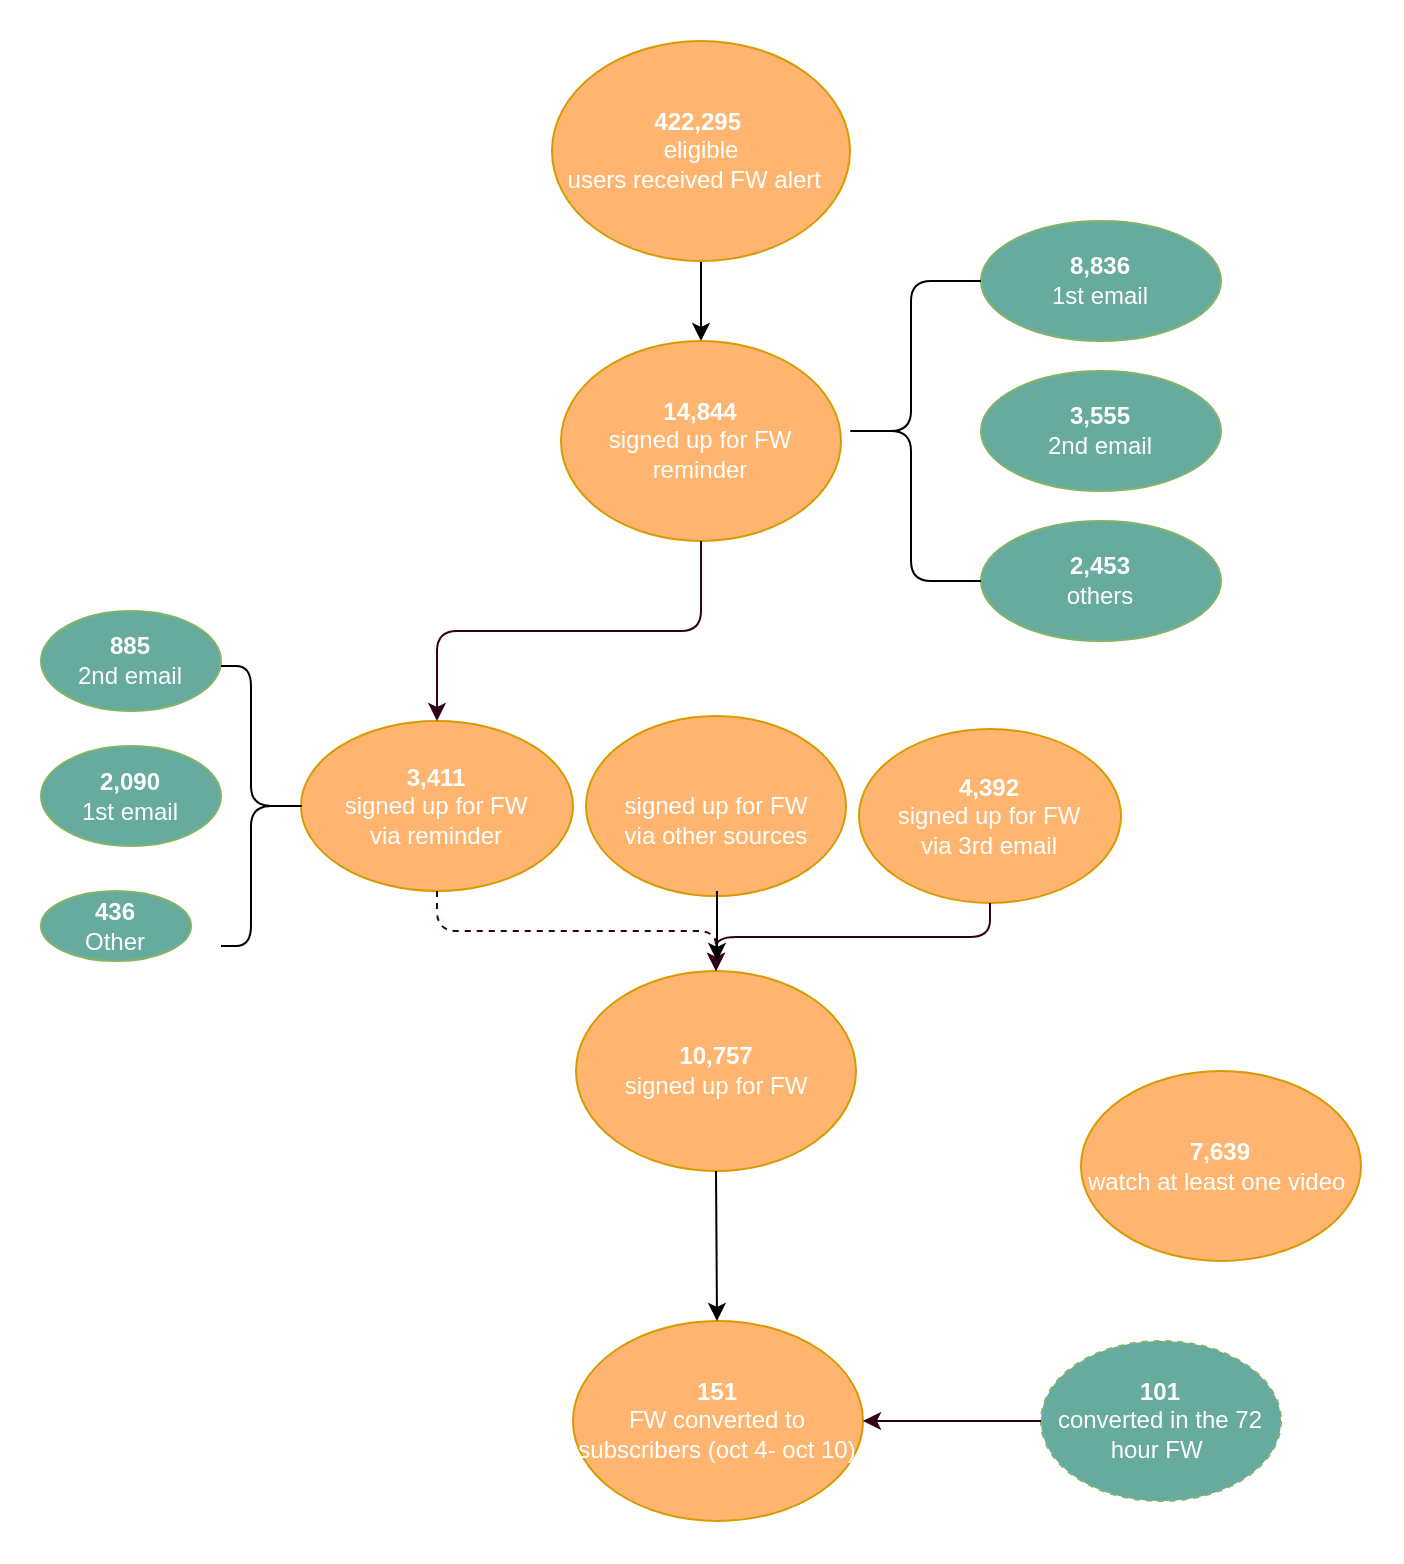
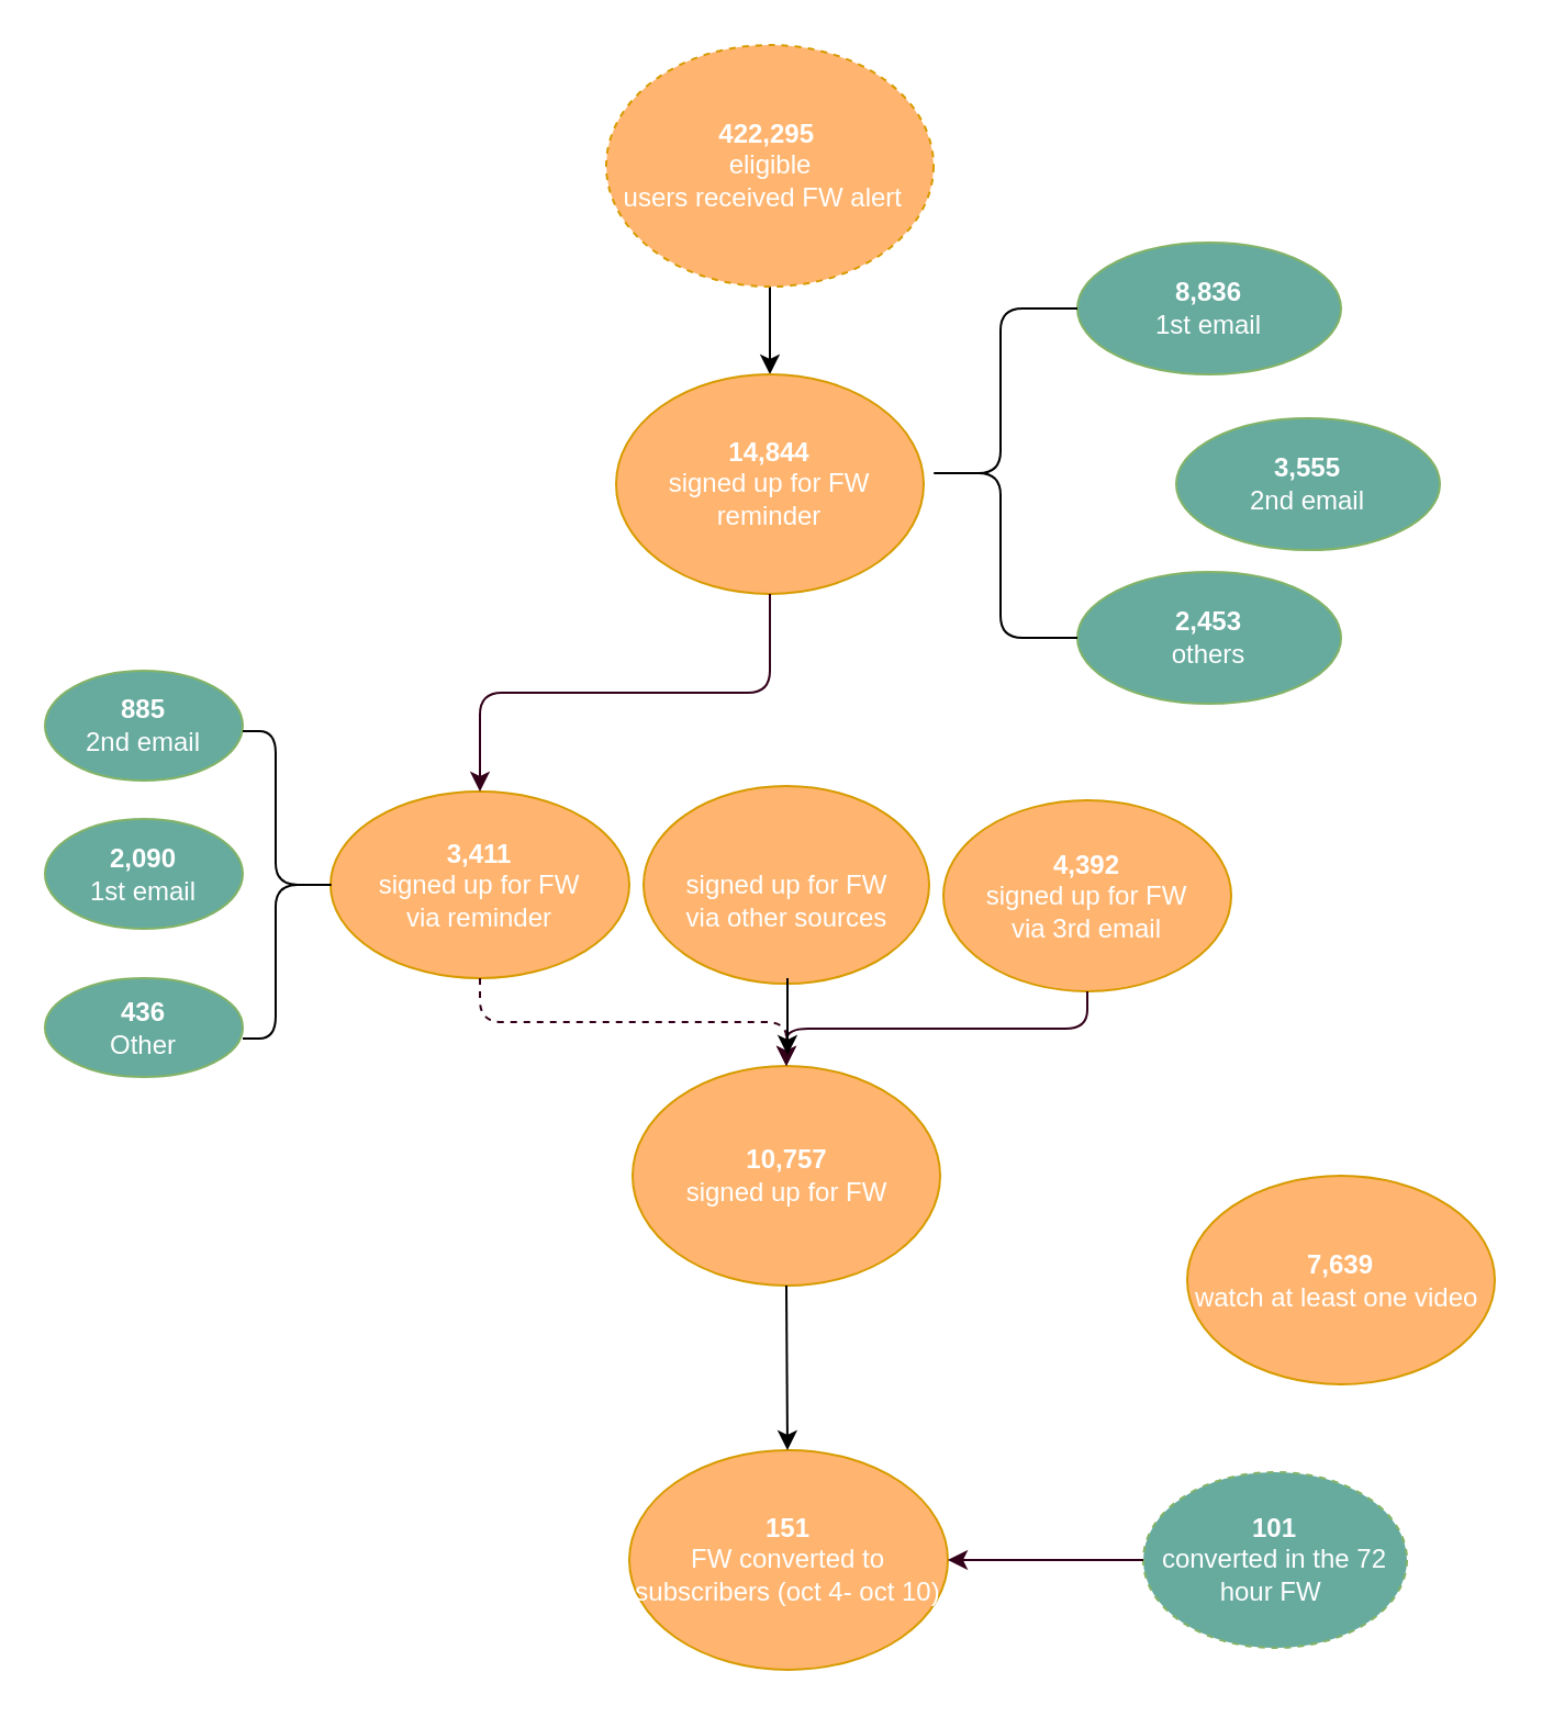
  <mxCell id="0" />
  <mxCell id="1" parent="0" />
  <mxCell id="2" style="edgeStyle=none;rounded=0;orthogonalLoop=1;jettySize=auto;html=1;entryX=0.5;entryY=0;entryDx=0;entryDy=0;exitX=0.5;exitY=1;exitDx=0;exitDy=0;" edge="1" parent="1" source="3" target="5"><mxGeometry relative="1" as="geometry"><mxPoint x="350" y="166" as="targetPoint" /><mxPoint x="345" y="111" as="sourcePoint" /></mxGeometry></mxCell>
- <mxCell id="3" value="&lt;div&gt;&lt;span style=&quot;color: rgb(255 , 255 , 255)&quot;&gt;&lt;b&gt;422,295&amp;nbsp;&lt;/b&gt;&lt;/span&gt;&lt;/div&gt;&lt;div&gt;&lt;font color=&quot;#ffffff&quot;&gt;eligible users&amp;nbsp;&lt;span&gt;received&lt;/span&gt;&amp;nbsp;FW&amp;nbsp;alert&amp;nbsp;&amp;nbsp;&lt;/font&gt;&lt;/div&gt;" style="ellipse;whiteSpace=wrap;html=1;fillColor=#FFB570;strokeColor=#d79b00;align=center;" vertex="1" parent="1"><mxGeometry x="275.5" y="20" width="149" height="110" as="geometry" /></mxCell>
+ <mxCell id="3" value="&lt;div&gt;&lt;span style=&quot;color: rgb(255 , 255 , 255)&quot;&gt;&lt;b&gt;422,295&amp;nbsp;&lt;/b&gt;&lt;/span&gt;&lt;/div&gt;&lt;div&gt;&lt;font color=&quot;#ffffff&quot;&gt;eligible users&amp;nbsp;&lt;span&gt;received&lt;/span&gt;&amp;nbsp;FW&amp;nbsp;alert&amp;nbsp;&amp;nbsp;&lt;/font&gt;&lt;/div&gt;" style="ellipse;whiteSpace=wrap;html=1;fillColor=#FFB570;strokeColor=#d79b00;align=center;dashed=1;" vertex="1" parent="1"><mxGeometry x="275.5" y="20" width="149" height="110" as="geometry" /></mxCell>
  <mxCell id="4" value="&lt;font color=&quot;#ffffff&quot;&gt;&lt;b&gt;2,453&lt;/b&gt;&lt;br&gt;others&lt;br&gt;&lt;/font&gt;" style="ellipse;whiteSpace=wrap;html=1;fillColor=#67AB9F;strokeColor=#82b366;" vertex="1" parent="1"><mxGeometry x="490" y="260" width="120" height="60" as="geometry" /></mxCell>
  <mxCell id="5" value="&lt;font color=&quot;#ffffff&quot;&gt;&lt;span&gt;&lt;b&gt;14,844&lt;/b&gt;&lt;br&gt;signed up for FW reminder&lt;br&gt;&lt;/span&gt;&lt;/font&gt;" style="ellipse;whiteSpace=wrap;html=1;fillColor=#FFB570;strokeColor=#d79b00;" vertex="1" parent="1"><mxGeometry x="280" y="170" width="140" height="100" as="geometry" /></mxCell>
- <mxCell id="6" value="&lt;font color=&quot;#ffffff&quot;&gt;&lt;b&gt;3,555&lt;/b&gt;&lt;br&gt;2nd email&lt;br&gt;&lt;/font&gt;" style="ellipse;whiteSpace=wrap;html=1;fillColor=#67AB9F;strokeColor=#82b366;" vertex="1" parent="1"><mxGeometry x="490" y="185" width="120" height="60" as="geometry" /></mxCell>
+ <mxCell id="6" value="&lt;font color=&quot;#ffffff&quot;&gt;&lt;b&gt;3,555&lt;/b&gt;&lt;br&gt;2nd email&lt;br&gt;&lt;/font&gt;" style="ellipse;whiteSpace=wrap;html=1;fillColor=#67AB9F;strokeColor=#82b366;" vertex="1" parent="1"><mxGeometry x="535" y="190" width="120" height="60" as="geometry" /></mxCell>
  <mxCell id="7" value="&lt;font color=&quot;#ffffff&quot;&gt;&lt;b&gt;8,836&lt;/b&gt;&lt;br&gt;1st email&lt;br&gt;&lt;/font&gt;" style="ellipse;whiteSpace=wrap;html=1;fillColor=#67AB9F;strokeColor=#82b366;" vertex="1" parent="1"><mxGeometry x="490" y="110" width="120" height="60" as="geometry" /></mxCell>
  <mxCell id="8" value="&lt;font color=&quot;#ffffff&quot;&gt;&lt;span&gt;&lt;b&gt;10,757&lt;/b&gt;&lt;br&gt;signed up for FW&lt;br&gt;&lt;/span&gt;&lt;/font&gt;" style="ellipse;whiteSpace=wrap;html=1;fillColor=#FFB570;strokeColor=#d79b00;" vertex="1" parent="1"><mxGeometry x="287.5" y="485" width="140" height="100" as="geometry" /></mxCell>
  <mxCell id="9" value="&lt;font color=&quot;#ffffff&quot;&gt;&lt;span&gt;&lt;b&gt;151&lt;/b&gt;&lt;br&gt;FW converted to subscribers (oct 4- oct 10)&lt;br&gt;&lt;/span&gt;&lt;/font&gt;" style="ellipse;whiteSpace=wrap;html=1;fillColor=#FFB570;strokeColor=#d79b00;" vertex="1" parent="1"><mxGeometry x="286" y="660" width="145" height="100" as="geometry" /></mxCell>
  <mxCell id="10" style="edgeStyle=none;rounded=0;orthogonalLoop=1;jettySize=auto;html=1;exitX=0.5;exitY=1;exitDx=0;exitDy=0;" edge="1" parent="1" source="8"><mxGeometry relative="1" as="geometry"><mxPoint x="358" y="660" as="targetPoint" /><mxPoint x="350" y="585" as="sourcePoint" /><Array as="points" /></mxGeometry></mxCell>
  <mxCell id="11" value="&lt;font color=&quot;#ffffff&quot;&gt;&lt;b&gt;101&lt;/b&gt;&lt;br&gt;converted in the 72 hour FW&amp;nbsp;&lt;br&gt;&lt;/font&gt;" style="ellipse;whiteSpace=wrap;html=1;fillColor=#67AB9F;strokeColor=#82b366;dashed=1;" vertex="1" parent="1"><mxGeometry x="520" y="670" width="120" height="80" as="geometry" /></mxCell>
  <mxCell id="12" value="&lt;font color=&quot;#ffffff&quot;&gt;&lt;b&gt;7,639&lt;/b&gt;&lt;br&gt;watch at least one video&lt;b&gt;&amp;nbsp;&lt;/b&gt;&lt;br&gt;&lt;/font&gt;" style="ellipse;whiteSpace=wrap;html=1;fillColor=#FFB570;strokeColor=#d79b00;" vertex="1" parent="1"><mxGeometry x="540" y="535" width="140" height="95" as="geometry" /></mxCell>
  <mxCell id="13" value="&lt;font color=&quot;#ffffff&quot;&gt;&lt;b&gt;2,090&lt;/b&gt;&lt;br&gt;1st email&lt;br&gt;&lt;/font&gt;" style="ellipse;whiteSpace=wrap;html=1;fillColor=#67AB9F;strokeColor=#82b366;" vertex="1" parent="1"><mxGeometry x="20" y="372.5" width="90" height="50" as="geometry" /></mxCell>
  <mxCell id="14" value="&lt;font color=&quot;#ffffff&quot;&gt;&lt;b&gt;885&lt;br&gt;&lt;/b&gt;2nd email&lt;br&gt;&lt;/font&gt;" style="ellipse;whiteSpace=wrap;html=1;fillColor=#67AB9F;strokeColor=#82b366;" vertex="1" parent="1"><mxGeometry x="20" y="305" width="90" height="50" as="geometry" /></mxCell>
- <mxCell id="15" value="&lt;font color=&quot;#ffffff&quot;&gt;&lt;b&gt;&lt;br&gt;436&lt;/b&gt;&lt;br&gt;Other&lt;br&gt;&lt;br&gt;&lt;/font&gt;" style="ellipse;whiteSpace=wrap;html=1;fillColor=#67AB9F;strokeColor=#82b366;" vertex="1" parent="1"><mxGeometry x="20" y="445" width="75" height="35" as="geometry" /></mxCell>
+ <mxCell id="15" value="&lt;font color=&quot;#ffffff&quot;&gt;&lt;b&gt;&lt;br&gt;436&lt;/b&gt;&lt;br&gt;Other&lt;br&gt;&lt;br&gt;&lt;/font&gt;" style="ellipse;whiteSpace=wrap;html=1;fillColor=#67AB9F;strokeColor=#82b366;" vertex="1" parent="1"><mxGeometry x="20" y="445" width="90" height="45" as="geometry" /></mxCell>
  <mxCell id="16" value="" style="endArrow=classic;html=1;strokeColor=#33001A;strokeWidth=1;entryX=1;entryY=0.5;entryDx=0;entryDy=0;exitX=0;exitY=0.5;exitDx=0;exitDy=0;" edge="1" parent="1" source="11" target="9"><mxGeometry width="50" height="50" relative="1" as="geometry"><mxPoint x="480" y="680" as="sourcePoint" /><mxPoint x="420" y="680" as="targetPoint" /></mxGeometry></mxCell>
  <mxCell id="17" value="" style="shape=curlyBracket;whiteSpace=wrap;html=1;rounded=1;strokeWidth=1;fillColor=#67AB9F;" vertex="1" parent="1"><mxGeometry x="420" y="140" width="70" height="150" as="geometry" /></mxCell>
  <mxCell id="18" value="&lt;font color=&quot;#ffffff&quot;&gt;&lt;span&gt;&lt;b&gt;3,411&lt;/b&gt;&lt;br&gt;signed up for FW&lt;br&gt;via reminder&lt;br&gt;&lt;/span&gt;&lt;/font&gt;" style="ellipse;whiteSpace=wrap;html=1;fillColor=#FFB570;strokeColor=#d79b00;" vertex="1" parent="1"><mxGeometry x="150" y="360" width="136" height="85" as="geometry" /></mxCell>
  <mxCell id="19" value="&lt;font color=&quot;#ffffff&quot;&gt;&lt;span&gt;&lt;br&gt;signed up for FW&lt;br&gt;via other sources&lt;br&gt;&lt;/span&gt;&lt;/font&gt;" style="ellipse;whiteSpace=wrap;html=1;fillColor=#FFB570;strokeColor=#d79b00;" vertex="1" parent="1"><mxGeometry x="292.5" y="357.5" width="130" height="90" as="geometry" /></mxCell>
  <mxCell id="20" value="" style="shape=curlyBracket;whiteSpace=wrap;html=1;rounded=1;strokeWidth=1;fillColor=#67AB9F;direction=west;size=0.667;" vertex="1" parent="1"><mxGeometry x="110" y="332.5" width="45" height="140" as="geometry" /></mxCell>
  <mxCell id="21" value="" style="edgeStyle=elbowEdgeStyle;elbow=vertical;endArrow=classic;html=1;strokeColor=#33001A;strokeWidth=1;entryX=0.5;entryY=0;entryDx=0;entryDy=0;exitX=0.5;exitY=1;exitDx=0;exitDy=0;dashed=1;" edge="1" parent="1" source="18" target="8"><mxGeometry width="50" height="50" relative="1" as="geometry"><mxPoint x="272" y="445" as="sourcePoint" /><mxPoint x="311.5" y="490" as="targetPoint" /></mxGeometry></mxCell>
  <mxCell id="22" value="" style="edgeStyle=elbowEdgeStyle;elbow=vertical;endArrow=classic;html=1;strokeColor=#33001A;strokeWidth=1;exitX=0.554;exitY=1;exitDx=0;exitDy=0;exitPerimeter=0;entryX=0.5;entryY=0;entryDx=0;entryDy=0;" edge="1" parent="1" target="18"><mxGeometry width="50" height="50" relative="1" as="geometry"><mxPoint x="350" y="270" as="sourcePoint" /><mxPoint x="258" y="300" as="targetPoint" /></mxGeometry></mxCell>
  <mxCell id="23" value="&lt;font color=&quot;#ffffff&quot;&gt;&lt;span&gt;&lt;b&gt;4,392&lt;/b&gt;&lt;br&gt;signed up for FW&lt;br&gt;via 3rd email&lt;br&gt;&lt;/span&gt;&lt;/font&gt;" style="ellipse;whiteSpace=wrap;html=1;fillColor=#FFB570;strokeColor=#d79b00;" vertex="1" parent="1"><mxGeometry x="429" y="364" width="131" height="87" as="geometry" /></mxCell>
  <mxCell id="24" value="" style="edgeStyle=elbowEdgeStyle;elbow=vertical;endArrow=classic;html=1;strokeColor=#33001A;strokeWidth=1;exitX=0.5;exitY=1;exitDx=0;exitDy=0;entryX=0.5;entryY=0;entryDx=0;entryDy=0;" edge="1" parent="1" source="23" target="8"><mxGeometry width="50" height="50" relative="1" as="geometry"><mxPoint x="228" y="455" as="sourcePoint" /><mxPoint x="360" y="480" as="targetPoint" /></mxGeometry></mxCell>
  <mxCell id="25" style="edgeStyle=none;rounded=0;orthogonalLoop=1;jettySize=auto;html=1;" edge="1" parent="1"><mxGeometry relative="1" as="geometry"><mxPoint x="358" y="480" as="targetPoint" /><mxPoint x="358" y="445" as="sourcePoint" /></mxGeometry></mxCell>
